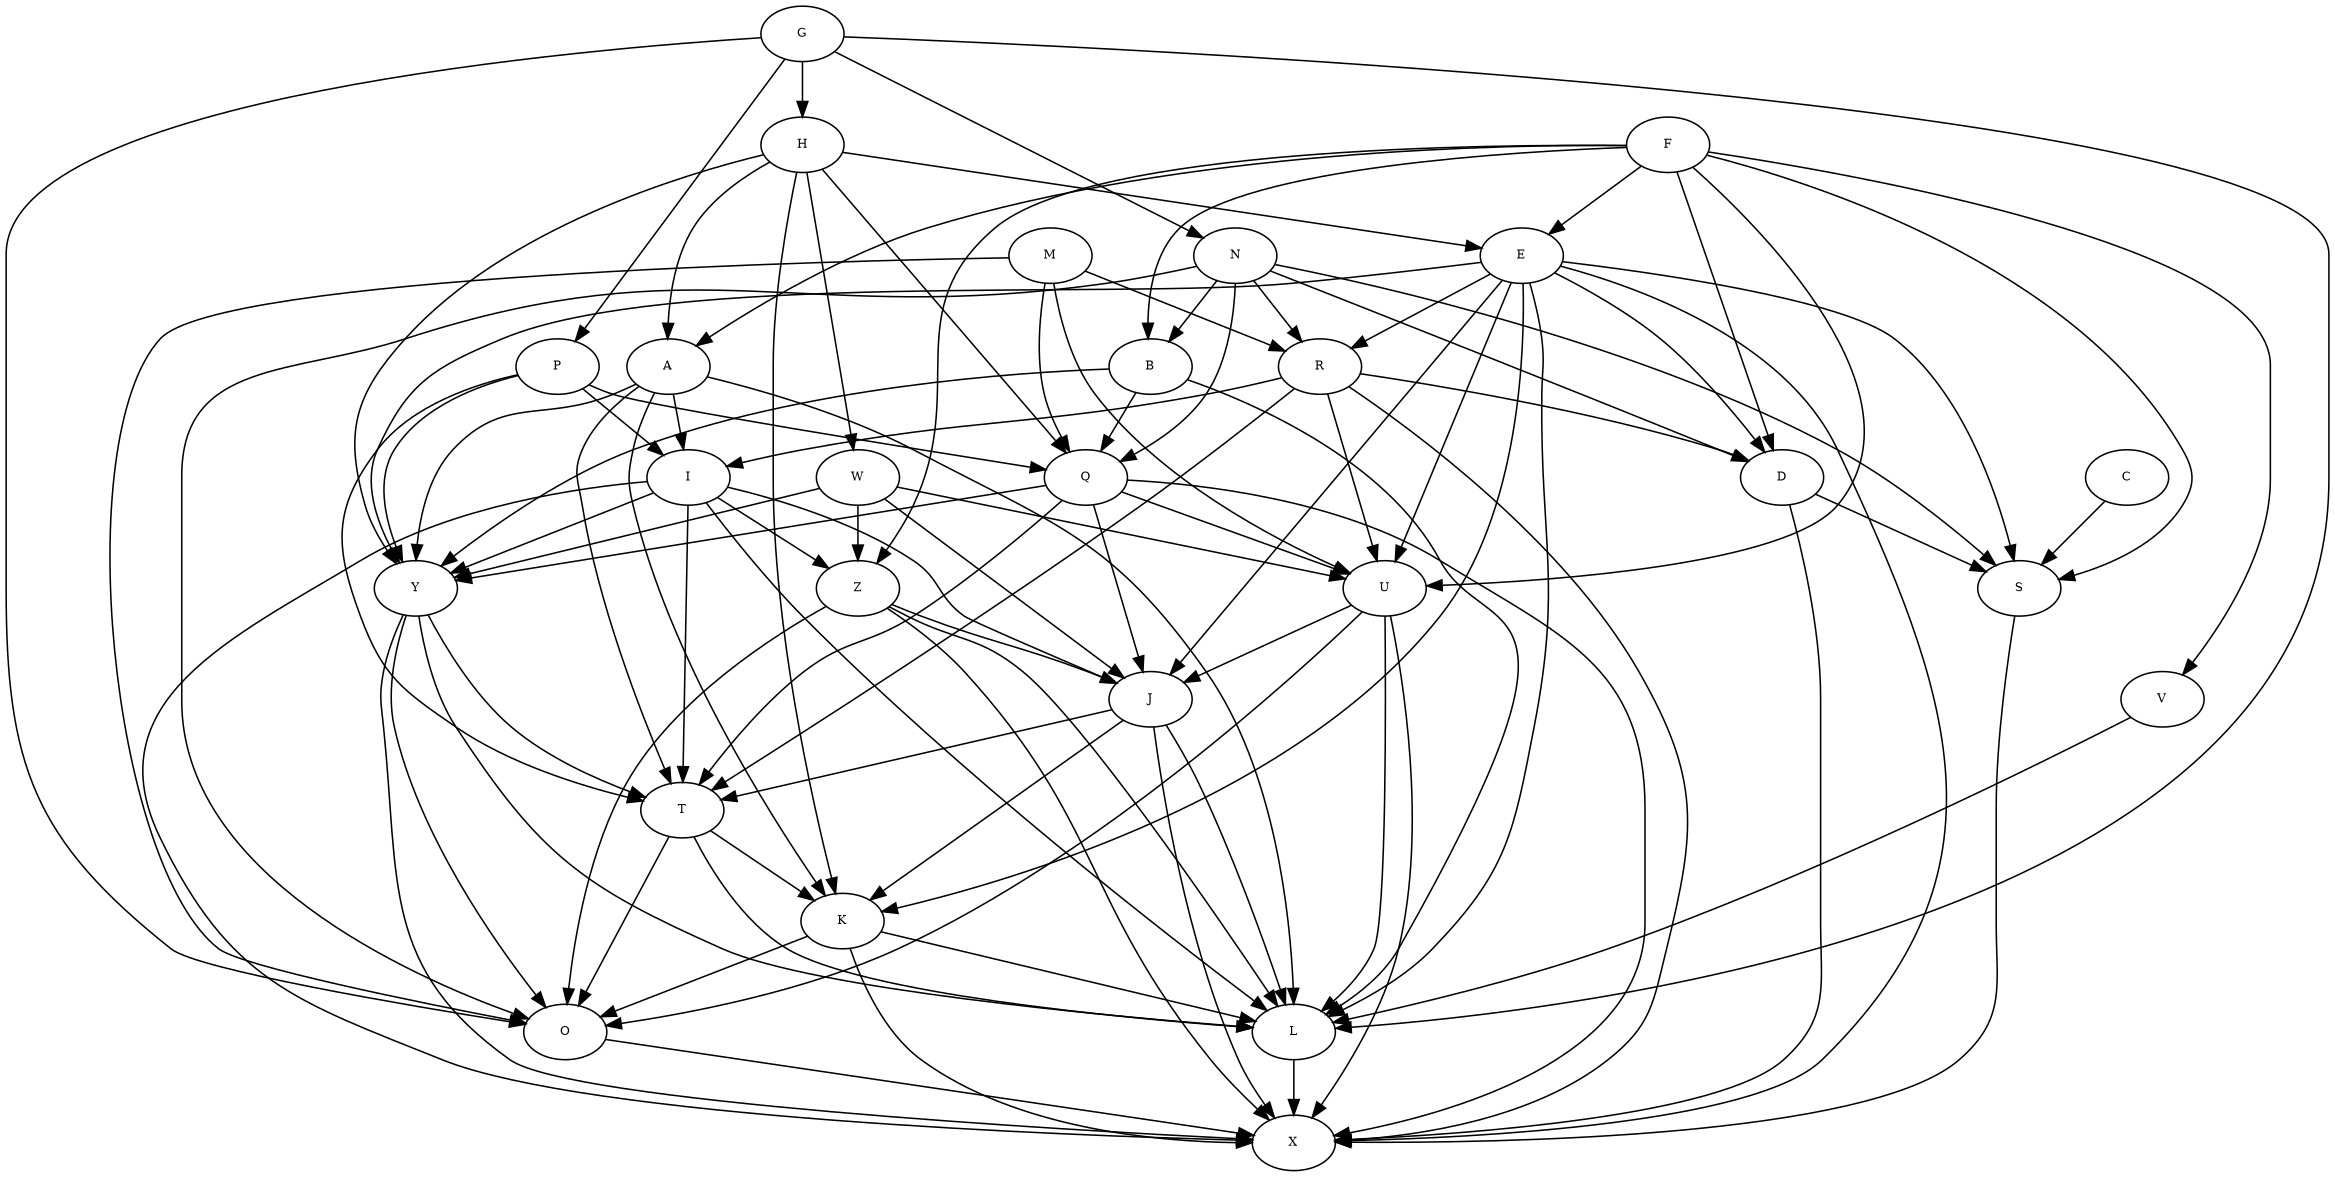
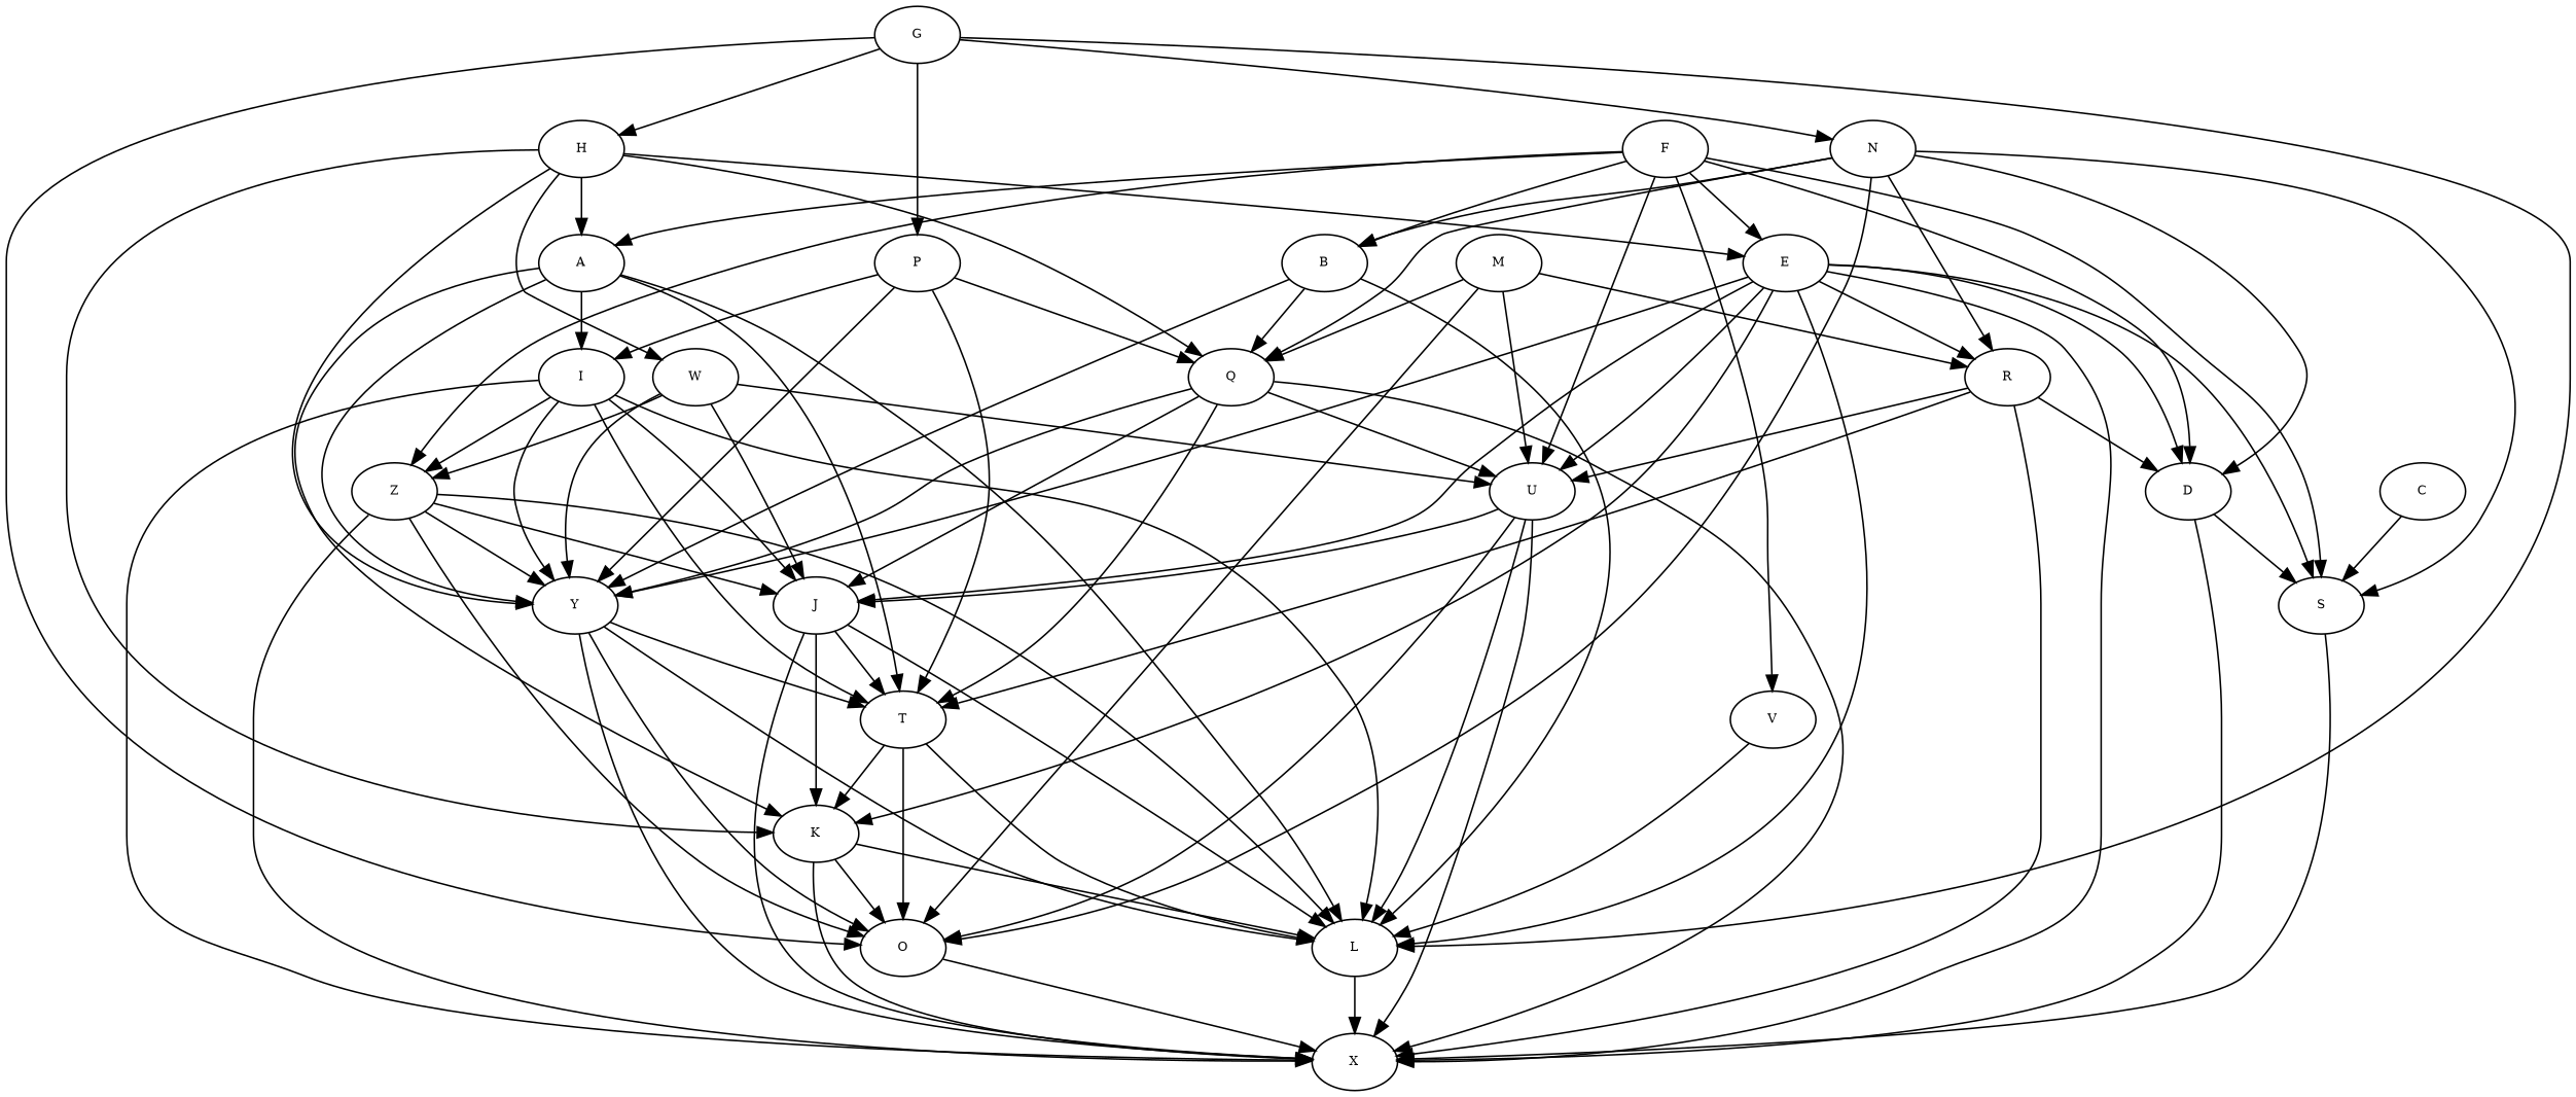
  digraph {
    node [fontsize=8]
    edge [fontsize=8]
    n1 [label=G]
    n2 [label=N]
    n3 [label=P]
    n4 [label=H]
    n5 [label=O]
    n6 [label=L]
    n7 [label=B]
    n8 [label=Q]
    n9 [label=S]
    n10 [label=R]
    n11 [label=D]
    n12 [label=Y]
    n13 [label=I]
    n14 [label=T]
    n15 [label=A]
    n16 [label=E]
    n17 [label=K]
    n18 [label=W]
    n19 [label=X]
    n20 [label=U]
    n21 [label=J]
    n22 [label=Z]
    n23 [label=F]
    n24 [label=V]
    n25 [label=C]
    n26 [label=M]
    n1 -> n2
    n1 -> n3
    n1 -> n4
    n1 -> n5
    n1 -> n6
    n2 -> n5
    n2 -> n7
    n2 -> n8
    n2 -> n9
    n2 -> n10
    n2 -> n11
    n3 -> n8
    n3 -> n12
    n3 -> n13
    n3 -> n14
    n4 -> n8
    n4 -> n12
    n4 -> n15
    n4 -> n16
    n4 -> n17
    n4 -> n18
    n5 -> n19
    n6 -> n19
    n7 -> n6
    n7 -> n8
    n7 -> n12
    n8 -> n12
    n8 -> n14
    n8 -> n19
    n8 -> n20
    n8 -> n21
    n9 -> n19
    n10 -> n11
-   n10 -> n13
    n10 -> n14
    n10 -> n19
    n10 -> n20
    n11 -> n9
    n11 -> n19
    n12 -> n5
    n12 -> n6
    n12 -> n14
    n12 -> n19
    n13 -> n6
    n13 -> n12
    n13 -> n14
    n13 -> n19
    n13 -> n21
    n13 -> n22
    n14 -> n5
    n14 -> n6
    n14 -> n17
    n15 -> n6
    n15 -> n12
    n15 -> n13
    n15 -> n14
    n15 -> n17
    n16 -> n6
    n16 -> n9
    n16 -> n10
    n16 -> n11
    n16 -> n12
    n16 -> n17
    n16 -> n19
    n16 -> n20
    n16 -> n21
    n17 -> n5
    n17 -> n6
    n17 -> n19
    n18 -> n12
    n18 -> n20
    n18 -> n21
    n18 -> n22
    n20 -> n5
    n20 -> n6
    n20 -> n19
    n20 -> n21
    n21 -> n6
    n21 -> n14
    n21 -> n17
    n21 -> n19
    n22 -> n5
    n22 -> n6
+   n22 -> n12
    n22 -> n19
    n22 -> n21
    n23 -> n7
    n23 -> n9
    n23 -> n11
    n23 -> n15
    n23 -> n16
    n23 -> n20
    n23 -> n22
    n23 -> n24
    n24 -> n6
    n25 -> n9
    n26 -> n5
    n26 -> n8
    n26 -> n10
    n26 -> n20
  }
